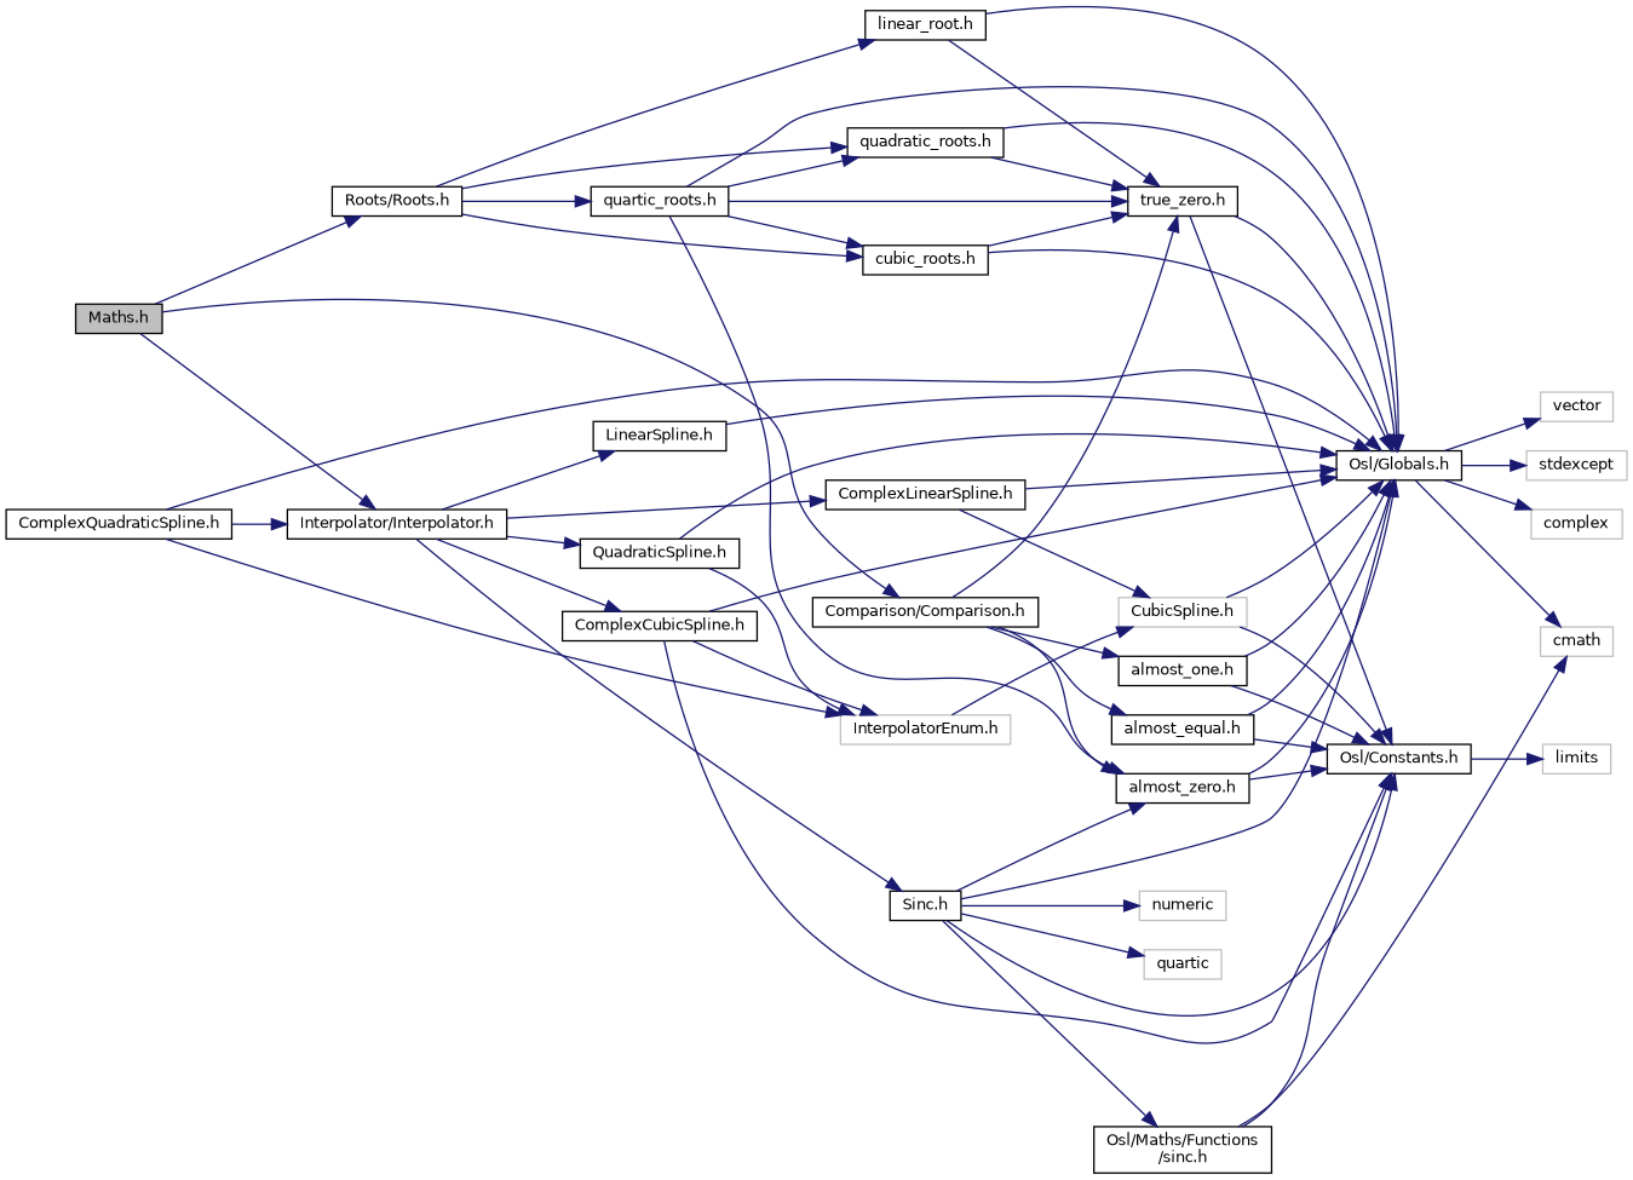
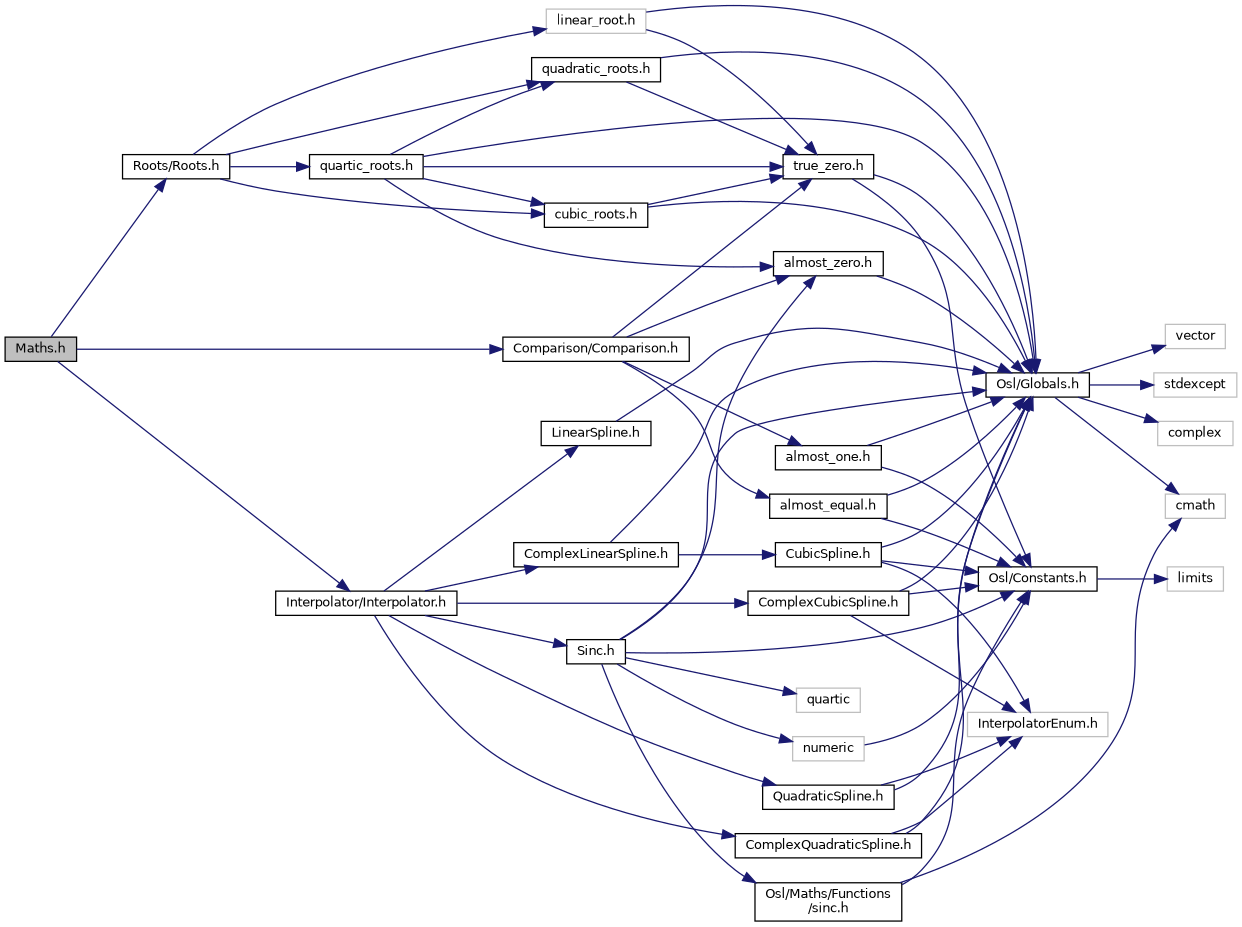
  digraph {
    rankdir=LR
    node [color=black fillcolor=white fontname=Helvetica fontsize=10 shape=record style=filled]
    edge [color=midnightblue fontname=Helvetica fontsize=10 labelfontname=Helvetica labelfontsize=10 style=solid]
    n1 [fillcolor=grey75 fontcolor=black height=0.2 label="Maths.h" width=0.4]
    n2 [height=0.2 label="Comparison/Comparison.h" width=0.4]
    n3 [height=0.2 label="Interpolator/Interpolator.h" width=0.4]
    n4 [height=0.2 label="Roots/Roots.h" width=0.4]
    n5 [height=0.2 label="almost_equal.h" width=0.4]
    n6 [height=0.2 label="almost_one.h" width=0.4]
    n7 [height=0.2 label="almost_zero.h" width=0.4]
    n8 [height=0.2 label="true_zero.h" width=0.4]
    n9 [height=0.2 label="LinearSpline.h" width=0.4]
    n10 [height=0.2 label="QuadraticSpline.h" width=0.4]
    n11 [height=0.2 label="ComplexLinearSpline.h" width=0.4]
    n12 [height=0.2 label="ComplexQuadraticSpline.h" width=0.4]
    n13 [height=0.2 label="ComplexCubicSpline.h" width=0.4]
    n14 [height=0.2 label="Sinc.h" width=0.4]
-   n15 [height=0.2 label="linear_root.h" width=0.4]
+   n15 [color=grey75 height=0.2 label="linear_root.h" width=0.4]
    n16 [height=0.2 label="quadratic_roots.h" width=0.4]
    n17 [height=0.2 label="cubic_roots.h" width=0.4]
    n18 [height=0.2 label="quartic_roots.h" width=0.4]
    n19 [height=0.2 label="Osl/Globals.h" width=0.4]
    n20 [height=0.2 label="Osl/Constants.h" width=0.4]
    n21 [color=grey75 height=0.2 label=cmath width=0.4]
    n22 [color=grey75 height=0.2 label=complex width=0.4]
    n23 [color=grey75 height=0.2 label=vector width=0.4]
    n24 [color=grey75 height=0.2 label=stdexcept width=0.4]
    n25 [color=grey75 height=0.2 label=limits width=0.4]
-   n26 [color=grey75 height=0.2 label="CubicSpline.h" width=0.4]
+   n26 [height=0.2 label="CubicSpline.h" width=0.4]
    n27 [color=grey75 height=0.2 label="InterpolatorEnum.h" width=0.4]
    n28 [color=grey75 height=0.2 label=numeric width=0.4]
    n29 [color=grey75 height=0.2 label=quartic width=0.4]
    n30 [height=0.2 label="Osl/Maths/Functions\l/sinc.h" width=0.4]
    n1 -> n2
    n1 -> n3
    n1 -> n4
    n2 -> n5
    n2 -> n6
    n2 -> n7
    n2 -> n8
    n3 -> n9
    n3 -> n10
    n3 -> n11
-   n12 -> n3
+   n3 -> n12
    n3 -> n13
    n3 -> n14
    n4 -> n15
    n4 -> n16
    n4 -> n17
    n4 -> n18
    n5 -> n19
    n5 -> n20
    n6 -> n19
    n6 -> n20
    n7 -> n19
-   n7 -> n20
+   n28 -> n20
    n8 -> n19
    n8 -> n20
    n9 -> n19
    n10 -> n19
    n10 -> n27
    n11 -> n19
    n11 -> n26
    n12 -> n19
    n12 -> n27
    n13 -> n19
    n13 -> n20
    n13 -> n27
    n14 -> n7
    n14 -> n19
    n14 -> n20
    n14 -> n28
    n14 -> n29
    n14 -> n30
    n15 -> n8
    n15 -> n19
    n16 -> n8
    n16 -> n19
    n17 -> n8
    n17 -> n19
    n18 -> n7
    n18 -> n8
    n18 -> n16
    n18 -> n17
    n18 -> n19
    n19 -> n21
    n19 -> n22
    n19 -> n23
    n19 -> n24
    n20 -> n25
    n26 -> n19
    n26 -> n20
-   n27 -> n26
+   n26 -> n27
    n30 -> n20
    n30 -> n21
  }
